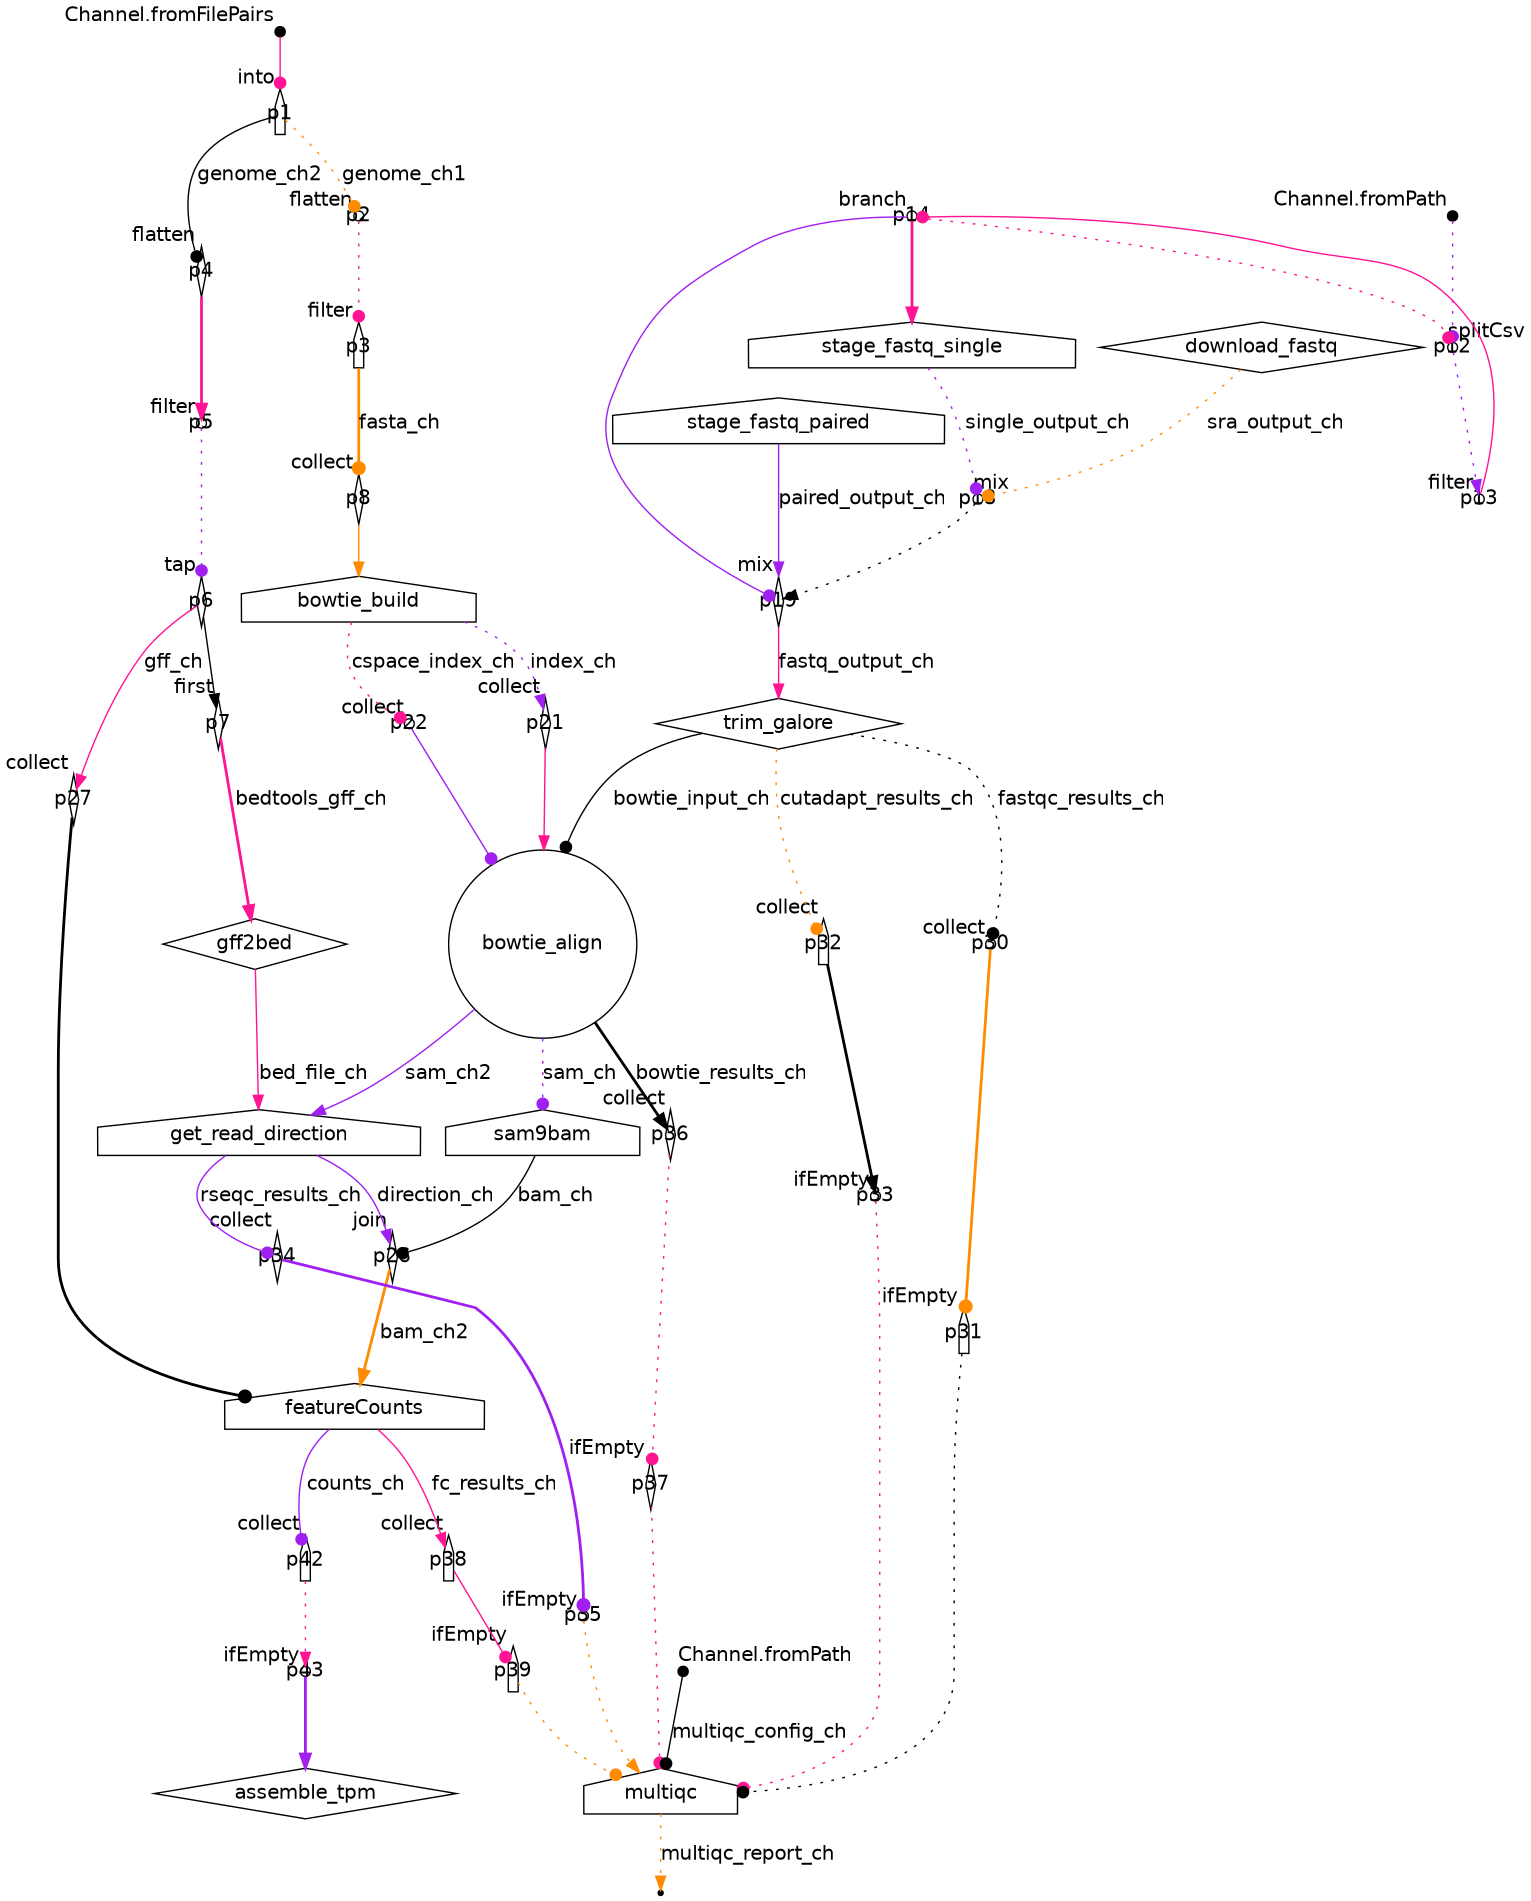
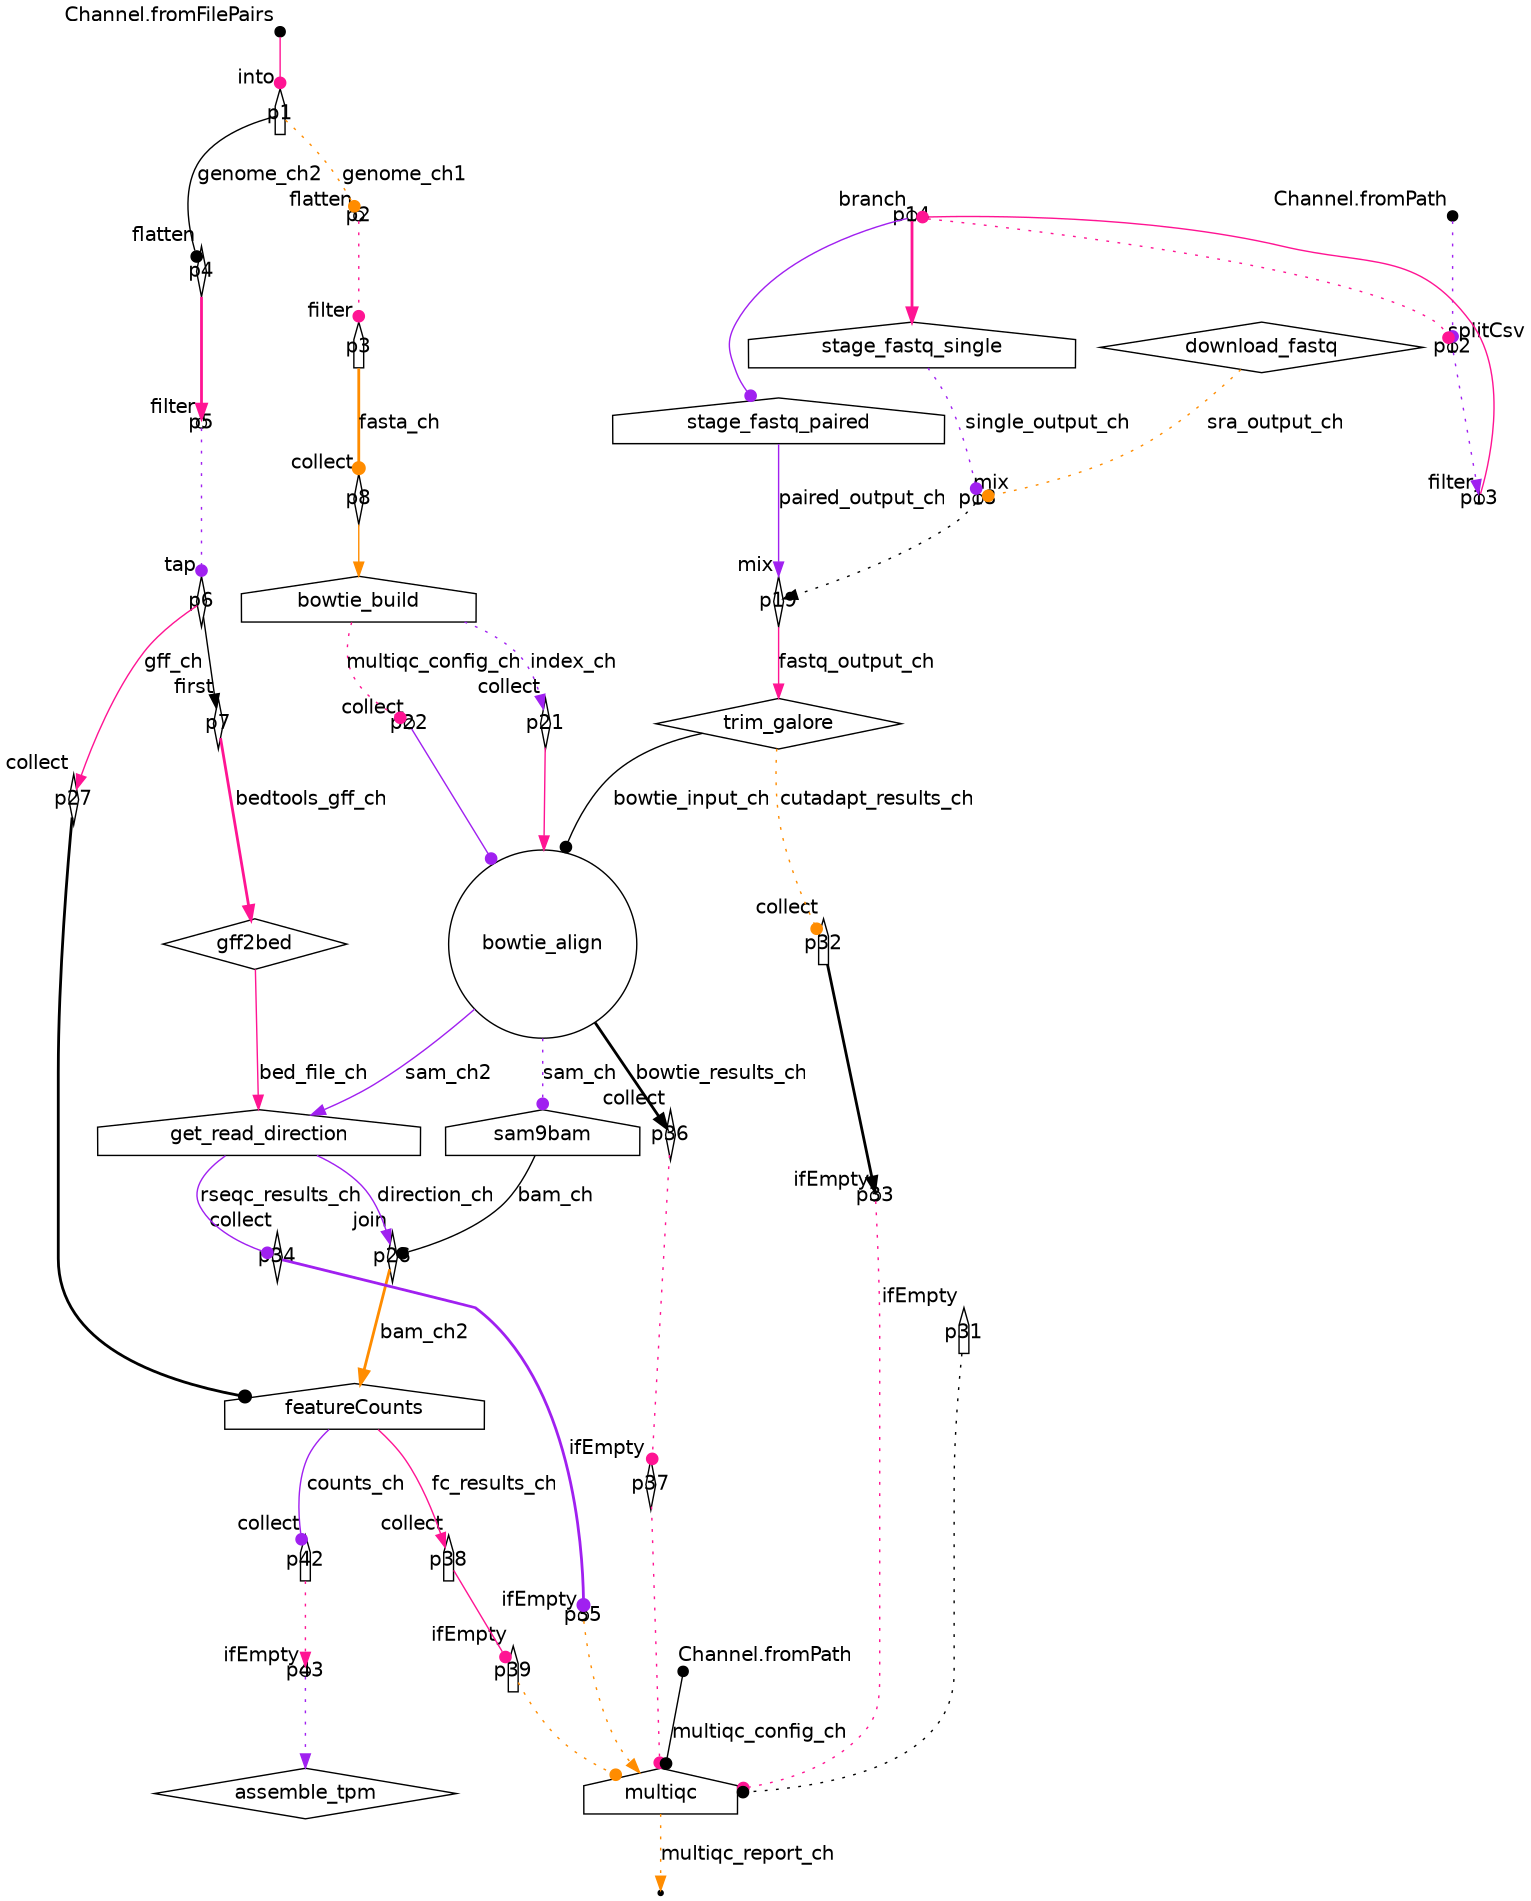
  digraph {
    fontname="DejaVu Sans"
    node [fixedsize=true fontname="DejaVu Sans" shape=diamond]
    edge [arrowhead=dot color=deeppink fontname="DejaVu Sans" style=dotted]
    p0 [shape=point width=0.1 xlabel="Channel.fromFilePairs"]
    p1 [shape=house width=0.1 xlabel=into]
    p4 [width=0.1 xlabel=flatten]
    p2 [shape=circle width=0.1 xlabel=flatten]
    p5 [shape=circle width=0.1 xlabel=filter]
    p3 [shape=house width=0.1 xlabel=filter]
    p6 [width=0.1 xlabel=tap]
    p8 [width=0.1 xlabel=collect]
    n9 [label=bowtie_build shape=house fixedsize=""]
    p21 [width=0.1 xlabel=collect]
    p22 [shape=circle width=0.1 xlabel=collect]
    p27 [width=0.1 xlabel=collect]
    p7 [width=0.1 xlabel=first]
    n14 [label=featureCounts shape=house fixedsize=""]
    n15 [label=gff2bed fixedsize=""]
    p38 [shape=house width=0.1 xlabel=collect]
    p42 [shape=house width=0.1 xlabel=collect]
    n18 [label=get_read_direction shape=house fixedsize=""]
    p26 [width=0.1 xlabel=join]
    p34 [width=0.1 xlabel=collect]
    n21 [label=bowtie_align shape=circle fixedsize=""]
    n22 [label=sam9bam shape=house fixedsize=""]
    p36 [width=0.1 xlabel=collect]
    p35 [shape=circle width=0.1 xlabel=ifEmpty]
    p11 [shape=point width=0.1 xlabel="Channel.fromPath"]
    p12 [shape=circle width=0.1 xlabel=splitCsv]
    p13 [shape=circle width=0.1 xlabel=filter]
    p14 [shape=circle width=0.1 xlabel=branch]
    n29 [label=stage_fastq_paired shape=house fixedsize=""]
    n30 [label=stage_fastq_single shape=house fixedsize=""]
    n31 [label=download_fastq fixedsize=""]
    p18 [shape=circle width=0.1 xlabel=mix]
    p19 [width=0.1 xlabel=mix]
    n34 [label=trim_galore fixedsize=""]
    p32 [shape=house width=0.1 xlabel=collect]
-   p30 [shape=circle width=0.1 xlabel=collect]
    p33 [shape=circle width=0.1 xlabel=ifEmpty]
    p31 [shape=house width=0.1 xlabel=ifEmpty]
    p37 [width=0.1 xlabel=ifEmpty]
    n40 [label=multiqc shape=house fixedsize=""]
    p39 [shape=house width=0.1 xlabel=ifEmpty]
    p43 [shape=circle width=0.1 xlabel=ifEmpty]
    n43 [label=assemble_tpm fixedsize=""]
    p29 [shape=point width=0.1 xlabel="Channel.fromPath"]
    p41 [shape=point fixedsize=""]
    p0 -> p1 [style=solid]
    p1 -> p4 [color=black label=genome_ch2 style=solid]
    p1 -> p2 [color=darkorange label=genome_ch1]
    p4 -> p5 [arrowhead=normal style=bold]
    p2 -> p3
    p5 -> p6 [color=purple]
    p3 -> p8 [color=darkorange label=fasta_ch style=bold]
    p6 -> p27 [arrowhead=normal label=gff_ch style=solid]
    p6 -> p7 [arrowhead=normal color=black style=solid]
    p8 -> n9 [arrowhead=normal color=darkorange style=solid]
    n9 -> p21 [arrowhead=normal color=purple label=index_ch]
-   n9 -> p22 [label=cspace_index_ch]
+   n9 -> p22 [label=multiqc_config_ch]
    p21 -> n21 [arrowhead=normal style=solid]
    p22 -> n21 [color=purple style=solid]
    p27 -> n14 [color=black style=bold]
    p7 -> n15 [arrowhead=normal label=bedtools_gff_ch style=bold]
    n14 -> p38 [arrowhead=normal label=fc_results_ch style=solid]
    n14 -> p42 [color=purple label=counts_ch style=solid]
    n15 -> n18 [arrowhead=normal label=bed_file_ch style=solid]
    p38 -> p39 [style=solid]
    p42 -> p43 [arrowhead=normal]
    n18 -> p26 [arrowhead=normal color=purple label=direction_ch style=solid]
    n18 -> p34 [color=purple label=rseqc_results_ch style=solid]
    p26 -> n14 [arrowhead=normal color=darkorange label=bam_ch2 style=bold]
    p34 -> p35 [color=purple style=bold]
    n21 -> n18 [arrowhead=normal color=purple label=sam_ch2 style=solid]
    n21 -> n22 [color=purple label=sam_ch]
    n21 -> p36 [arrowhead=normal color=black label=bowtie_results_ch style=bold]
    n22 -> p26 [color=black label=bam_ch style=solid]
    p36 -> p37
    p35 -> n40 [arrowhead=normal color=darkorange]
    p11 -> p12 [color=purple]
    p12 -> p13 [arrowhead=normal color=purple]
    p13 -> p14 [style=solid]
    p14 -> p12
-   p14 -> p19 [color=purple style=solid]
+   p14 -> n29 [color=purple style=solid]
    p14 -> n30 [arrowhead=normal style=bold]
    n29 -> p19 [arrowhead=normal color=purple label=paired_output_ch style=solid]
    n30 -> p18 [color=purple label=single_output_ch]
    n31 -> p18 [color=darkorange label=sra_output_ch]
    p18 -> p19 [arrowhead=normal color=black]
    p19 -> n34 [arrowhead=normal label=fastq_output_ch style=solid]
    n34 -> n21 [color=black label=bowtie_input_ch style=solid]
    n34 -> p32 [color=darkorange label=cutadapt_results_ch]
-   n34 -> p30 [color=black label=fastqc_results_ch]
    p32 -> p33 [arrowhead=normal color=black style=bold]
-   p30 -> p31 [color=darkorange style=bold]
    p33 -> n40
    p31 -> n40 [color=black]
    p37 -> n40
    n40 -> p41 [arrowhead=normal color=darkorange label=multiqc_report_ch]
    p39 -> n40 [color=darkorange]
-   p43 -> n43 [arrowhead=normal color=purple style=bold]
+   p43 -> n43 [arrowhead=normal color=purple]
    p29 -> n40 [color=black label=multiqc_config_ch style=solid]
  }
